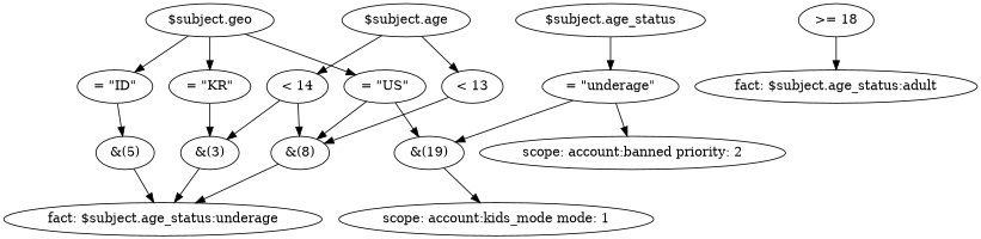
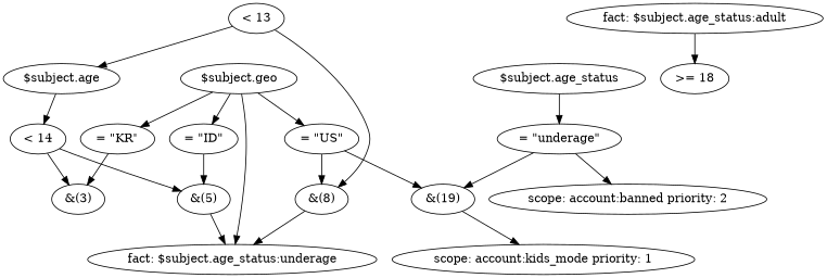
  strict digraph {
    "$subject.age"
    "< 14"
    "< 13"
    "$subject.geo"
    "= \"KR\""
    "= \"ID\""
    "= \"US\""
    "$subject.age_status"
    "= \"underage\""
    "&(3)"
    "&(5)"
    "&(8)"
    ">= 18"
    "fact: $subject.age_status:adult"
    "fact: $subject.age_status:underage"
    "&(19)"
-   "scope: account:kids_mode priority: 1" [label="scope: account:kids_mode mode: 1"]
+   "scope: account:kids_mode priority: 1"
    "scope: account:banned priority: 2"
    "$subject.age" -> "< 14"
-   "$subject.age" -> "< 13"
+   "< 13" -> "$subject.age"
    "< 14" -> "&(3)"
-   "< 14" -> "&(8)"
+   "< 14" -> "&(5)"
    "< 13" -> "&(8)"
    "$subject.geo" -> "= \"KR\""
    "$subject.geo" -> "= \"ID\""
    "$subject.geo" -> "= \"US\""
    "= \"KR\"" -> "&(3)"
    "= \"ID\"" -> "&(5)"
    "= \"US\"" -> "&(8)"
    "= \"US\"" -> "&(19)"
    "$subject.age_status" -> "= \"underage\""
    "= \"underage\"" -> "&(19)"
    "= \"underage\"" -> "scope: account:banned priority: 2"
-   "&(3)" -> "fact: $subject.age_status:underage"
+   "$subject.geo" -> "fact: $subject.age_status:underage"
    "&(5)" -> "fact: $subject.age_status:underage"
    "&(8)" -> "fact: $subject.age_status:underage"
-   ">= 18" -> "fact: $subject.age_status:adult"
+   "fact: $subject.age_status:adult" -> ">= 18"
    "&(19)" -> "scope: account:kids_mode priority: 1"
  }
